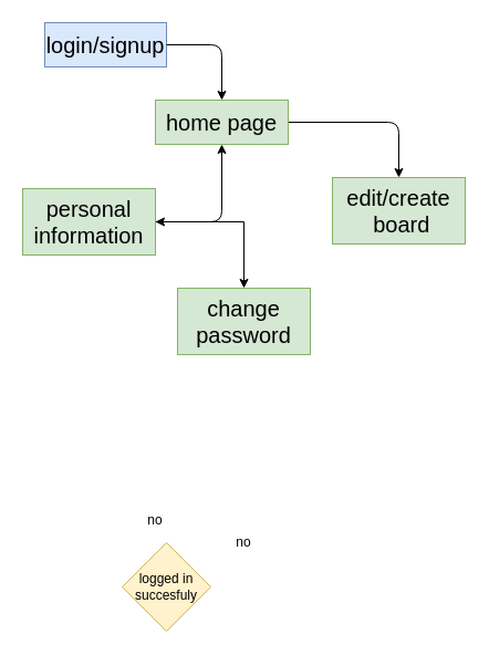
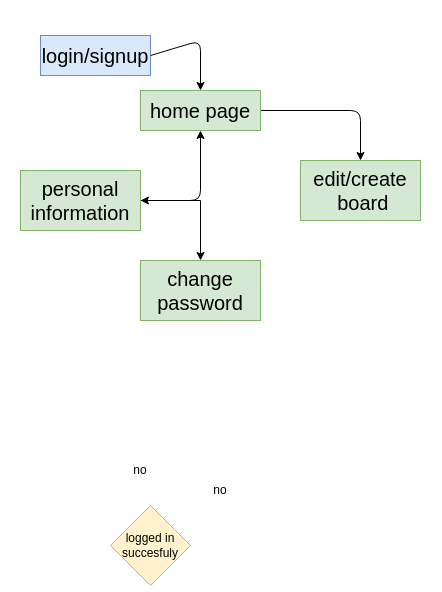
  <mxCell id="0" />
  <mxCell id="1" parent="0" />
- <mxCell id="2" value="&lt;font style=&quot;font-size: 20px&quot;&gt;login/signup&lt;/font&gt;" style="rounded=0;whiteSpace=wrap;html=1;fillColor=#dae8fc;strokeColor=#6c8ebf;" vertex="1" parent="1"><mxGeometry x="40" y="20" width="110" height="40" as="geometry" /></mxCell>
+ <mxCell id="2" value="&lt;font style=&quot;font-size: 20px&quot;&gt;login/signup&lt;/font&gt;" style="rounded=0;whiteSpace=wrap;html=1;fillColor=#dae8fc;strokeColor=#6c8ebf;" vertex="1" parent="1"><mxGeometry x="40" y="35" width="110" height="40" as="geometry" /></mxCell>
  <mxCell id="3" value="" style="endArrow=classic;html=1;exitX=1;exitY=0.5;exitDx=0;exitDy=0;entryX=0.5;entryY=0;entryDx=0;entryDy=0;" edge="1" parent="1" source="2" target="6"><mxGeometry width="50" height="50" relative="1" as="geometry"><mxPoint x="160" y="70" as="sourcePoint" /><mxPoint x="200" y="90" as="targetPoint" /><Array as="points"><mxPoint x="200" y="40" /></Array></mxGeometry></mxCell>
  <mxCell id="4" value="&lt;span style=&quot;font-size: 20px&quot;&gt;edit/create&lt;br&gt;&amp;nbsp;board&lt;/span&gt;" style="rounded=0;whiteSpace=wrap;html=1;fillColor=#d5e8d4;strokeColor=#82b366;" vertex="1" parent="1"><mxGeometry x="300" y="160" width="120" height="60" as="geometry" /></mxCell>
  <mxCell id="5" value="" style="endArrow=classic;html=1;exitX=1;exitY=0.5;exitDx=0;exitDy=0;entryX=0.5;entryY=0;entryDx=0;entryDy=0;" edge="1" parent="1" source="6" target="4"><mxGeometry width="50" height="50" relative="1" as="geometry"><mxPoint x="260" y="130" as="sourcePoint" /><mxPoint x="370" y="160" as="targetPoint" /><Array as="points"><mxPoint x="360" y="110" /></Array></mxGeometry></mxCell>
  <mxCell id="6" value="&lt;font style=&quot;font-size: 20px&quot;&gt;home page&lt;/font&gt;" style="rounded=0;whiteSpace=wrap;html=1;fillColor=#d5e8d4;strokeColor=#82b366;" vertex="1" parent="1"><mxGeometry x="140" y="90" width="120" height="40" as="geometry" /></mxCell>
- <mxCell id="7" value="logged in succesfuly" style="rhombus;whiteSpace=wrap;html=1;fillColor=#fff2cc;strokeColor=#d6b656;" vertex="1" parent="1"><mxGeometry x="110" y="490" width="80" height="80" as="geometry" /></mxCell>
+ <mxCell id="7" value="logged in succesfuly" style="rhombus;whiteSpace=wrap;html=1;fillColor=#fff2cc;strokeColor=#d6b656;" vertex="1" parent="1"><mxGeometry x="110" y="505" width="80" height="80" as="geometry" /></mxCell>
  <mxCell id="8" value="no" style="text;html=1;strokeColor=none;fillColor=none;align=center;verticalAlign=middle;whiteSpace=wrap;rounded=0;" vertex="1" parent="1"><mxGeometry x="120" y="460" width="40" height="20" as="geometry" /></mxCell>
  <mxCell id="9" value="no" style="text;html=1;strokeColor=none;fillColor=none;align=center;verticalAlign=middle;whiteSpace=wrap;rounded=0;" vertex="1" parent="1"><mxGeometry x="200" y="480" width="40" height="20" as="geometry" /></mxCell>
  <mxCell id="10" value="" style="endArrow=classic;startArrow=classic;html=1;entryX=0.5;entryY=1;entryDx=0;entryDy=0;" edge="1" parent="1" target="6"><mxGeometry width="50" height="50" relative="1" as="geometry"><mxPoint x="140" y="200" as="sourcePoint" /><mxPoint x="90" y="490" as="targetPoint" /><Array as="points"><mxPoint x="200" y="200" /></Array></mxGeometry></mxCell>
  <mxCell id="11" value="" style="edgeStyle=orthogonalEdgeStyle;rounded=0;orthogonalLoop=1;jettySize=auto;html=1;exitX=1;exitY=0.5;exitDx=0;exitDy=0;" edge="1" parent="1" source="12" target="13"><mxGeometry relative="1" as="geometry" /></mxCell>
  <mxCell id="12" value="&lt;font style=&quot;font-size: 20px&quot;&gt;personal information&lt;/font&gt;" style="rounded=0;whiteSpace=wrap;html=1;fillColor=#d5e8d4;strokeColor=#82b366;" vertex="1" parent="1"><mxGeometry x="20" y="170" width="120" height="60" as="geometry" /></mxCell>
- <mxCell id="13" value="&lt;font style=&quot;font-size: 20px&quot;&gt;change password&lt;/font&gt;" style="rounded=0;whiteSpace=wrap;html=1;fillColor=#d5e8d4;strokeColor=#82b366;" vertex="1" parent="1"><mxGeometry x="160" y="260" width="120" height="60" as="geometry" /></mxCell>
+ <mxCell id="13" value="&lt;font style=&quot;font-size: 20px&quot;&gt;change password&lt;/font&gt;" style="rounded=0;whiteSpace=wrap;html=1;fillColor=#d5e8d4;strokeColor=#82b366;" vertex="1" parent="1"><mxGeometry x="140" y="260" width="120" height="60" as="geometry" /></mxCell>
